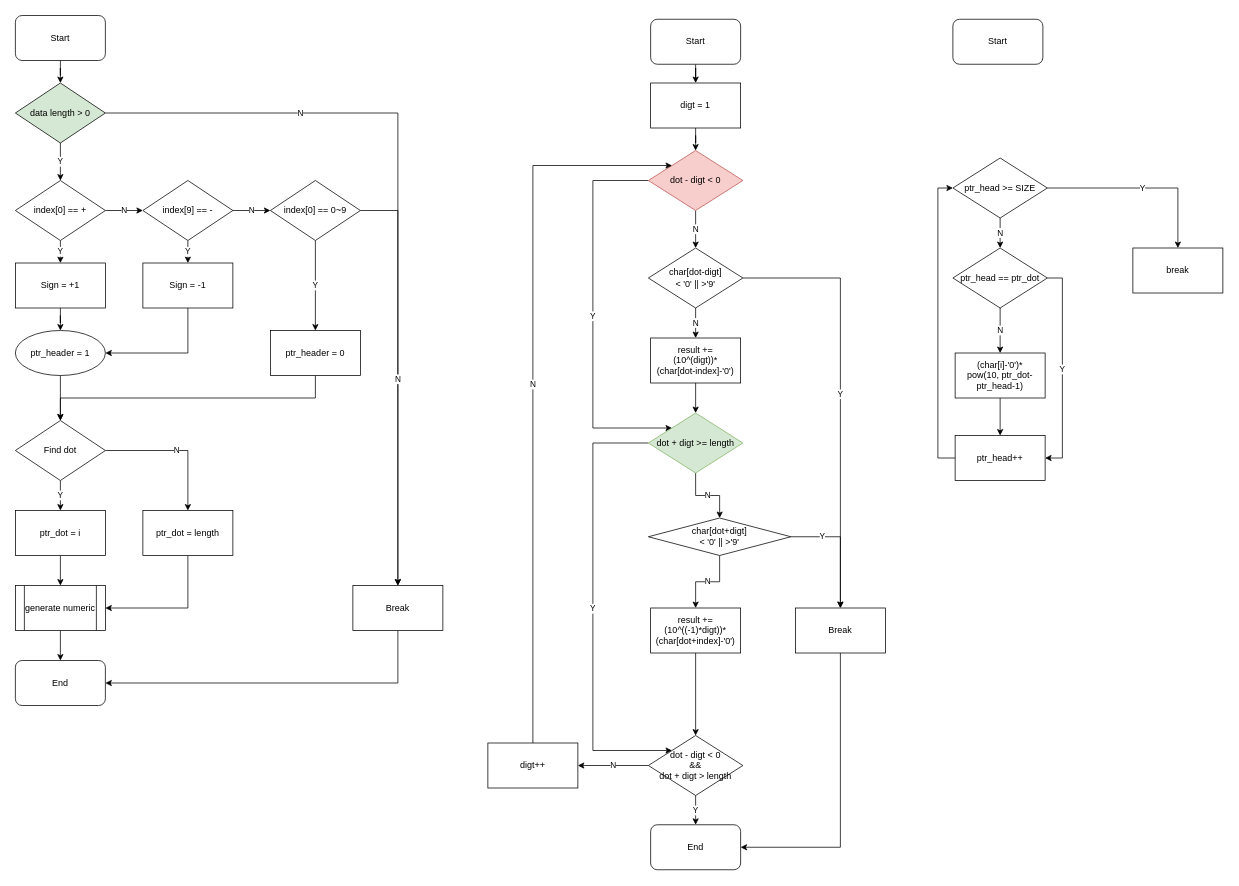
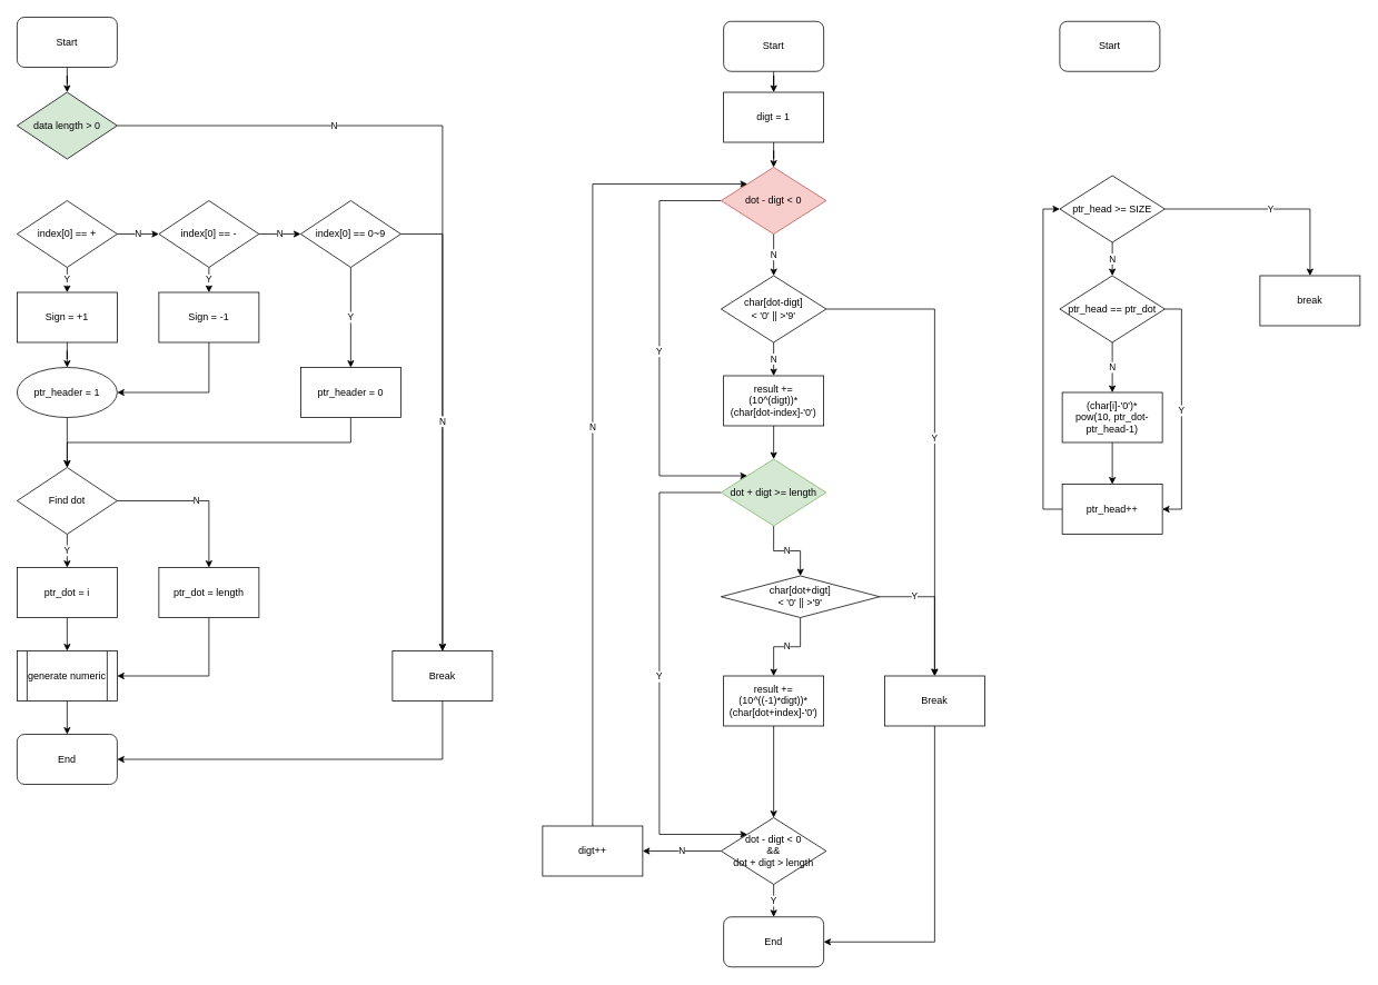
  <mxCell id="0" />
  <mxCell id="1" parent="0" />
  <mxCell id="2" value="" style="edgeStyle=orthogonalEdgeStyle;rounded=0;orthogonalLoop=1;jettySize=auto;html=1;" edge="1" parent="1" source="3" target="12"><mxGeometry relative="1" as="geometry" /></mxCell>
  <mxCell id="3" value="Start" style="rounded=1;whiteSpace=wrap;html=1;" vertex="1" parent="1"><mxGeometry x="20" y="20" width="120" height="60" as="geometry" /></mxCell>
  <mxCell id="4" value="End" style="rounded=1;whiteSpace=wrap;html=1;" vertex="1" parent="1"><mxGeometry x="20" y="880" width="120" height="60" as="geometry" /></mxCell>
  <mxCell id="5" value="Y" style="edgeStyle=orthogonalEdgeStyle;rounded=0;orthogonalLoop=1;jettySize=auto;html=1;" edge="1" parent="1" source="7" target="14"><mxGeometry relative="1" as="geometry" /></mxCell>
  <mxCell id="6" value="N" style="edgeStyle=orthogonalEdgeStyle;rounded=0;orthogonalLoop=1;jettySize=auto;html=1;exitX=1;exitY=0.5;exitDx=0;exitDy=0;entryX=0.5;entryY=0;entryDx=0;entryDy=0;" edge="1" parent="1" source="7" target="16"><mxGeometry relative="1" as="geometry" /></mxCell>
  <mxCell id="7" value="Find dot" style="rhombus;whiteSpace=wrap;html=1;" vertex="1" parent="1"><mxGeometry x="20" y="560" width="120" height="80" as="geometry" /></mxCell>
  <mxCell id="8" style="edgeStyle=orthogonalEdgeStyle;rounded=0;orthogonalLoop=1;jettySize=auto;html=1;exitX=0.5;exitY=1;exitDx=0;exitDy=0;entryX=1;entryY=0.5;entryDx=0;entryDy=0;" edge="1" parent="1" source="9" target="4"><mxGeometry relative="1" as="geometry" /></mxCell>
  <mxCell id="9" value="Break" style="rounded=0;whiteSpace=wrap;html=1;" vertex="1" parent="1"><mxGeometry x="470" y="780" width="120" height="60" as="geometry" /></mxCell>
  <mxCell id="10" value="N" style="edgeStyle=orthogonalEdgeStyle;rounded=0;orthogonalLoop=1;jettySize=auto;html=1;exitX=1;exitY=0.5;exitDx=0;exitDy=0;entryX=0.5;entryY=0;entryDx=0;entryDy=0;" edge="1" parent="1" source="12" target="9"><mxGeometry x="-0.493" relative="1" as="geometry"><mxPoint x="1" as="offset" /></mxGeometry></mxCell>
- <mxCell id="11" value="Y" style="edgeStyle=orthogonalEdgeStyle;rounded=0;orthogonalLoop=1;jettySize=auto;html=1;" edge="1" parent="1" source="12" target="19"><mxGeometry relative="1" as="geometry" /></mxCell>
  <mxCell id="12" value="data length &amp;gt; 0" style="rhombus;whiteSpace=wrap;html=1;fillColor=#d5e8d4;" vertex="1" parent="1"><mxGeometry x="20" y="110" width="120" height="80" as="geometry" /></mxCell>
  <mxCell id="13" style="edgeStyle=orthogonalEdgeStyle;rounded=0;orthogonalLoop=1;jettySize=auto;html=1;exitX=0.5;exitY=1;exitDx=0;exitDy=0;entryX=0.5;entryY=0;entryDx=0;entryDy=0;" edge="1" parent="1" source="14" target="28"><mxGeometry relative="1" as="geometry" /></mxCell>
  <mxCell id="14" value="ptr_dot = i" style="rounded=0;whiteSpace=wrap;html=1;" vertex="1" parent="1"><mxGeometry x="20" y="680" width="120" height="60" as="geometry" /></mxCell>
  <mxCell id="15" style="edgeStyle=orthogonalEdgeStyle;rounded=0;orthogonalLoop=1;jettySize=auto;html=1;exitX=0.5;exitY=1;exitDx=0;exitDy=0;entryX=1;entryY=0.5;entryDx=0;entryDy=0;" edge="1" parent="1" source="16" target="28"><mxGeometry relative="1" as="geometry" /></mxCell>
  <mxCell id="16" value="ptr_dot = length" style="rounded=0;whiteSpace=wrap;html=1;" vertex="1" parent="1"><mxGeometry x="190" y="680" width="120" height="60" as="geometry" /></mxCell>
  <mxCell id="17" value="N" style="edgeStyle=orthogonalEdgeStyle;rounded=0;orthogonalLoop=1;jettySize=auto;html=1;exitX=1;exitY=0.5;exitDx=0;exitDy=0;entryX=0;entryY=0.5;entryDx=0;entryDy=0;" edge="1" parent="1" source="19" target="22"><mxGeometry relative="1" as="geometry" /></mxCell>
  <mxCell id="18" value="Y" style="edgeStyle=orthogonalEdgeStyle;rounded=0;orthogonalLoop=1;jettySize=auto;html=1;exitX=0.5;exitY=1;exitDx=0;exitDy=0;entryX=0.5;entryY=0;entryDx=0;entryDy=0;" edge="1" parent="1" source="19" target="26"><mxGeometry relative="1" as="geometry" /></mxCell>
  <mxCell id="19" value="index[0] == +" style="rhombus;whiteSpace=wrap;html=1;" vertex="1" parent="1"><mxGeometry x="20" y="240" width="120" height="80" as="geometry" /></mxCell>
  <mxCell id="20" value="Y" style="edgeStyle=orthogonalEdgeStyle;rounded=0;orthogonalLoop=1;jettySize=auto;html=1;exitX=0.5;exitY=1;exitDx=0;exitDy=0;entryX=0.5;entryY=0;entryDx=0;entryDy=0;" edge="1" parent="1" source="22" target="24"><mxGeometry relative="1" as="geometry" /></mxCell>
  <mxCell id="21" value="N" style="edgeStyle=orthogonalEdgeStyle;rounded=0;orthogonalLoop=1;jettySize=auto;html=1;exitX=1;exitY=0.5;exitDx=0;exitDy=0;entryX=0;entryY=0.5;entryDx=0;entryDy=0;" edge="1" parent="1" source="22" target="36"><mxGeometry relative="1" as="geometry" /></mxCell>
- <mxCell id="22" value="index[9] == -" style="rhombus;whiteSpace=wrap;html=1;" vertex="1" parent="1"><mxGeometry x="190" y="240" width="120" height="80" as="geometry" /></mxCell>
+ <mxCell id="22" value="index[0] == -" style="rhombus;whiteSpace=wrap;html=1;" vertex="1" parent="1"><mxGeometry x="190" y="240" width="120" height="80" as="geometry" /></mxCell>
  <mxCell id="23" style="edgeStyle=orthogonalEdgeStyle;rounded=0;orthogonalLoop=1;jettySize=auto;html=1;exitX=0.5;exitY=1;exitDx=0;exitDy=0;entryX=1;entryY=0.5;entryDx=0;entryDy=0;" edge="1" parent="1" source="24" target="33"><mxGeometry relative="1" as="geometry" /></mxCell>
  <mxCell id="24" value="Sign = -1" style="rounded=0;whiteSpace=wrap;html=1;" vertex="1" parent="1"><mxGeometry x="190" y="350" width="120" height="60" as="geometry" /></mxCell>
  <mxCell id="25" value="" style="edgeStyle=orthogonalEdgeStyle;rounded=0;orthogonalLoop=1;jettySize=auto;html=1;" edge="1" parent="1" source="26" target="33"><mxGeometry relative="1" as="geometry" /></mxCell>
  <mxCell id="26" value="Sign = +1" style="rounded=0;whiteSpace=wrap;html=1;" vertex="1" parent="1"><mxGeometry x="20" y="350" width="120" height="60" as="geometry" /></mxCell>
  <mxCell id="27" value="" style="edgeStyle=orthogonalEdgeStyle;rounded=0;orthogonalLoop=1;jettySize=auto;html=1;" edge="1" parent="1" source="28" target="4"><mxGeometry relative="1" as="geometry" /></mxCell>
  <mxCell id="28" value="generate numeric" style="shape=process;whiteSpace=wrap;html=1;backgroundOutline=1;" vertex="1" parent="1"><mxGeometry x="20" y="780" width="120" height="60" as="geometry" /></mxCell>
  <mxCell id="29" value="" style="edgeStyle=orthogonalEdgeStyle;rounded=0;orthogonalLoop=1;jettySize=auto;html=1;" edge="1" parent="1" source="30" target="46"><mxGeometry relative="1" as="geometry" /></mxCell>
  <mxCell id="30" value="Start" style="rounded=1;whiteSpace=wrap;html=1;" vertex="1" parent="1"><mxGeometry x="867" y="25" width="120" height="60" as="geometry" /></mxCell>
  <mxCell id="31" value="End" style="rounded=1;whiteSpace=wrap;html=1;" vertex="1" parent="1"><mxGeometry x="867" y="1099" width="120" height="60" as="geometry" /></mxCell>
  <mxCell id="32" style="edgeStyle=orthogonalEdgeStyle;rounded=0;orthogonalLoop=1;jettySize=auto;html=1;exitX=0.5;exitY=1;exitDx=0;exitDy=0;entryX=0.5;entryY=0;entryDx=0;entryDy=0;" edge="1" parent="1" source="33" target="7"><mxGeometry relative="1" as="geometry" /></mxCell>
  <mxCell id="33" value="ptr_header = 1" style="ellipse;whiteSpace=wrap;html=1;" vertex="1" parent="1"><mxGeometry x="20" y="440" width="120" height="60" as="geometry" /></mxCell>
  <mxCell id="34" value="Y" style="edgeStyle=orthogonalEdgeStyle;rounded=0;orthogonalLoop=1;jettySize=auto;html=1;exitX=0.5;exitY=1;exitDx=0;exitDy=0;entryX=0.5;entryY=0;entryDx=0;entryDy=0;" edge="1" parent="1" source="36" target="63"><mxGeometry relative="1" as="geometry"><mxPoint x="80" y="560" as="targetPoint" /></mxGeometry></mxCell>
  <mxCell id="35" value="N" style="edgeStyle=orthogonalEdgeStyle;rounded=0;orthogonalLoop=1;jettySize=auto;html=1;exitX=1;exitY=0.5;exitDx=0;exitDy=0;entryX=0.5;entryY=0;entryDx=0;entryDy=0;" edge="1" parent="1" source="36" target="9"><mxGeometry relative="1" as="geometry" /></mxCell>
  <mxCell id="36" value="index[0] ==&amp;nbsp;0~9" style="rhombus;whiteSpace=wrap;html=1;" vertex="1" parent="1"><mxGeometry x="360" y="240" width="120" height="80" as="geometry" /></mxCell>
  <mxCell id="37" value="N" style="edgeStyle=orthogonalEdgeStyle;rounded=0;orthogonalLoop=1;jettySize=auto;html=1;" edge="1" parent="1" source="39" target="49"><mxGeometry relative="1" as="geometry" /></mxCell>
  <mxCell id="38" value="Y" style="edgeStyle=orthogonalEdgeStyle;rounded=0;orthogonalLoop=1;jettySize=auto;html=1;exitX=0;exitY=0.5;exitDx=0;exitDy=0;entryX=0;entryY=0;entryDx=0;entryDy=0;" edge="1" parent="1" source="39" target="42"><mxGeometry relative="1" as="geometry"><mxPoint x="790" y="340" as="targetPoint" /><Array as="points"><mxPoint x="790" y="240" /><mxPoint x="790" y="570" /></Array></mxGeometry></mxCell>
  <mxCell id="39" value="dot - digt &amp;lt; 0" style="rhombus;whiteSpace=wrap;html=1;fillColor=#f8cecc;strokeColor=#b85450;" vertex="1" parent="1"><mxGeometry x="864" y="200" width="126" height="80" as="geometry" /></mxCell>
  <mxCell id="40" value="N" style="edgeStyle=orthogonalEdgeStyle;rounded=0;orthogonalLoop=1;jettySize=auto;html=1;exitX=0.5;exitY=1;exitDx=0;exitDy=0;entryX=0.5;entryY=0;entryDx=0;entryDy=0;" edge="1" parent="1" source="42" target="52"><mxGeometry relative="1" as="geometry" /></mxCell>
  <mxCell id="41" value="Y" style="edgeStyle=orthogonalEdgeStyle;rounded=0;orthogonalLoop=1;jettySize=auto;html=1;exitX=0;exitY=0.5;exitDx=0;exitDy=0;entryX=0;entryY=0;entryDx=0;entryDy=0;" edge="1" parent="1" source="42" target="60"><mxGeometry relative="1" as="geometry"><mxPoint x="790" y="670" as="targetPoint" /><Array as="points"><mxPoint x="790" y="590" /><mxPoint x="790" y="1000" /></Array></mxGeometry></mxCell>
  <mxCell id="42" value="dot + digt &amp;gt;= length" style="rhombus;whiteSpace=wrap;html=1;fillColor=#d5e8d4;strokeColor=#82b366;" vertex="1" parent="1"><mxGeometry x="864" y="550" width="126" height="80" as="geometry" /></mxCell>
  <mxCell id="43" style="edgeStyle=orthogonalEdgeStyle;rounded=0;orthogonalLoop=1;jettySize=auto;html=1;exitX=0.5;exitY=1;exitDx=0;exitDy=0;entryX=0.5;entryY=0;entryDx=0;entryDy=0;" edge="1" parent="1" source="44" target="42"><mxGeometry relative="1" as="geometry" /></mxCell>
  <mxCell id="44" value="result +=&lt;br&gt;(10^(digt))*&lt;br&gt;(char[dot-index]-'0')" style="rounded=0;whiteSpace=wrap;html=1;" vertex="1" parent="1"><mxGeometry x="867" y="450" width="120" height="60" as="geometry" /></mxCell>
  <mxCell id="45" value="" style="edgeStyle=orthogonalEdgeStyle;rounded=0;orthogonalLoop=1;jettySize=auto;html=1;" edge="1" parent="1" source="46" target="39"><mxGeometry relative="1" as="geometry" /></mxCell>
  <mxCell id="46" value="digt = 1" style="rounded=0;whiteSpace=wrap;html=1;" vertex="1" parent="1"><mxGeometry x="867" y="110" width="120" height="60" as="geometry" /></mxCell>
  <mxCell id="47" value="Y" style="edgeStyle=orthogonalEdgeStyle;rounded=0;orthogonalLoop=1;jettySize=auto;html=1;exitX=1;exitY=0.5;exitDx=0;exitDy=0;entryX=0.5;entryY=0;entryDx=0;entryDy=0;" edge="1" parent="1" source="49" target="54"><mxGeometry relative="1" as="geometry" /></mxCell>
  <mxCell id="48" value="N" style="edgeStyle=orthogonalEdgeStyle;rounded=0;orthogonalLoop=1;jettySize=auto;html=1;exitX=0.5;exitY=1;exitDx=0;exitDy=0;entryX=0.5;entryY=0;entryDx=0;entryDy=0;" edge="1" parent="1" source="49" target="44"><mxGeometry relative="1" as="geometry" /></mxCell>
  <mxCell id="49" value="char[dot-digt] &lt;br&gt;&amp;lt; '0' || &amp;gt;'9'" style="rhombus;whiteSpace=wrap;html=1;" vertex="1" parent="1"><mxGeometry x="864" y="330" width="126" height="80" as="geometry" /></mxCell>
  <mxCell id="50" value="Y" style="edgeStyle=orthogonalEdgeStyle;rounded=0;orthogonalLoop=1;jettySize=auto;html=1;exitX=1;exitY=0.5;exitDx=0;exitDy=0;entryX=0.5;entryY=0;entryDx=0;entryDy=0;" edge="1" parent="1" source="52" target="54"><mxGeometry x="-0.476" relative="1" as="geometry"><mxPoint as="offset" /></mxGeometry></mxCell>
  <mxCell id="51" value="N" style="edgeStyle=orthogonalEdgeStyle;rounded=0;orthogonalLoop=1;jettySize=auto;html=1;exitX=0.5;exitY=1;exitDx=0;exitDy=0;entryX=0.5;entryY=0;entryDx=0;entryDy=0;" edge="1" parent="1" source="52" target="56"><mxGeometry relative="1" as="geometry" /></mxCell>
  <mxCell id="52" value="char[dot+digt] &lt;br&gt;&amp;lt; '0' || &amp;gt;'9'" style="rhombus;whiteSpace=wrap;html=1;" vertex="1" parent="1"><mxGeometry x="864" y="690" width="190" height="50" as="geometry" /></mxCell>
  <mxCell id="53" style="edgeStyle=orthogonalEdgeStyle;rounded=0;orthogonalLoop=1;jettySize=auto;html=1;exitX=0.5;exitY=1;exitDx=0;exitDy=0;entryX=1;entryY=0.5;entryDx=0;entryDy=0;" edge="1" parent="1" source="54" target="31"><mxGeometry relative="1" as="geometry" /></mxCell>
  <mxCell id="54" value="Break" style="rounded=0;whiteSpace=wrap;html=1;" vertex="1" parent="1"><mxGeometry x="1060" y="810" width="120" height="60" as="geometry" /></mxCell>
  <mxCell id="55" style="edgeStyle=orthogonalEdgeStyle;rounded=0;orthogonalLoop=1;jettySize=auto;html=1;exitX=0.5;exitY=1;exitDx=0;exitDy=0;entryX=0.5;entryY=0;entryDx=0;entryDy=0;" edge="1" parent="1" source="56" target="60"><mxGeometry relative="1" as="geometry"><mxPoint x="927" y="900" as="targetPoint" /></mxGeometry></mxCell>
  <mxCell id="56" value="result +=&lt;br&gt;(10^((-1)*digt))*&lt;br&gt;(char[dot+index]-'0')" style="rounded=0;whiteSpace=wrap;html=1;" vertex="1" parent="1"><mxGeometry x="867" y="810" width="120" height="60" as="geometry" /></mxCell>
  <mxCell id="57" value="N" style="edgeStyle=orthogonalEdgeStyle;rounded=0;orthogonalLoop=1;jettySize=auto;html=1;exitX=0.5;exitY=0;exitDx=0;exitDy=0;entryX=0;entryY=0;entryDx=0;entryDy=0;" edge="1" parent="1" source="61" target="39"><mxGeometry relative="1" as="geometry"><Array as="points"><mxPoint x="710" y="220" /></Array></mxGeometry></mxCell>
  <mxCell id="58" value="Y" style="edgeStyle=orthogonalEdgeStyle;rounded=0;orthogonalLoop=1;jettySize=auto;html=1;exitX=0.5;exitY=1;exitDx=0;exitDy=0;entryX=0.5;entryY=0;entryDx=0;entryDy=0;" edge="1" parent="1" source="60" target="31"><mxGeometry relative="1" as="geometry" /></mxCell>
  <mxCell id="59" value="N" style="edgeStyle=orthogonalEdgeStyle;rounded=0;orthogonalLoop=1;jettySize=auto;html=1;exitX=0;exitY=0.5;exitDx=0;exitDy=0;entryX=1;entryY=0.5;entryDx=0;entryDy=0;" edge="1" parent="1" source="60" target="61"><mxGeometry relative="1" as="geometry" /></mxCell>
  <mxCell id="60" value="dot - digt &amp;lt; 0&lt;br&gt;&amp;amp;&amp;amp;&lt;br&gt;dot + digt &amp;gt; length" style="rhombus;whiteSpace=wrap;html=1;" vertex="1" parent="1"><mxGeometry x="864" y="980" width="126" height="80" as="geometry" /></mxCell>
  <mxCell id="61" value="digt++" style="rounded=0;whiteSpace=wrap;html=1;" vertex="1" parent="1"><mxGeometry x="650" y="990" width="120" height="60" as="geometry" /></mxCell>
  <mxCell id="62" style="edgeStyle=orthogonalEdgeStyle;rounded=0;orthogonalLoop=1;jettySize=auto;html=1;exitX=0.5;exitY=1;exitDx=0;exitDy=0;entryX=0.5;entryY=0;entryDx=0;entryDy=0;" edge="1" parent="1" source="63" target="7"><mxGeometry relative="1" as="geometry" /></mxCell>
  <mxCell id="63" value="ptr_header = 0" style="rounded=0;whiteSpace=wrap;html=1;" vertex="1" parent="1"><mxGeometry x="360" y="440" width="120" height="60" as="geometry" /></mxCell>
  <mxCell id="64" value="Start" style="rounded=1;whiteSpace=wrap;html=1;" vertex="1" parent="1"><mxGeometry x="1270" y="25" width="120" height="60" as="geometry" /></mxCell>
  <mxCell id="65" value="Y" style="edgeStyle=orthogonalEdgeStyle;rounded=0;orthogonalLoop=1;jettySize=auto;html=1;exitX=1;exitY=0.5;exitDx=0;exitDy=0;entryX=0.5;entryY=0;entryDx=0;entryDy=0;" edge="1" parent="1" source="67" target="68"><mxGeometry relative="1" as="geometry" /></mxCell>
  <mxCell id="66" value="N" style="edgeStyle=orthogonalEdgeStyle;rounded=0;orthogonalLoop=1;jettySize=auto;html=1;exitX=0.5;exitY=1;exitDx=0;exitDy=0;entryX=0.5;entryY=0;entryDx=0;entryDy=0;" edge="1" parent="1" source="67" target="71"><mxGeometry relative="1" as="geometry" /></mxCell>
  <mxCell id="67" value="ptr_head &amp;gt;= SIZE" style="rhombus;whiteSpace=wrap;html=1;" vertex="1" parent="1"><mxGeometry x="1270" y="210" width="126" height="80" as="geometry" /></mxCell>
  <mxCell id="68" value="break" style="rounded=0;whiteSpace=wrap;html=1;" vertex="1" parent="1"><mxGeometry x="1510" y="330" width="120" height="60" as="geometry" /></mxCell>
  <mxCell id="69" value="Y" style="edgeStyle=orthogonalEdgeStyle;rounded=0;orthogonalLoop=1;jettySize=auto;html=1;exitX=1;exitY=0.5;exitDx=0;exitDy=0;entryX=1;entryY=0.5;entryDx=0;entryDy=0;" edge="1" parent="1" source="71" target="75"><mxGeometry relative="1" as="geometry" /></mxCell>
  <mxCell id="70" value="N" style="edgeStyle=orthogonalEdgeStyle;rounded=0;orthogonalLoop=1;jettySize=auto;html=1;exitX=0.5;exitY=1;exitDx=0;exitDy=0;entryX=0.5;entryY=0;entryDx=0;entryDy=0;" edge="1" parent="1" source="71" target="73"><mxGeometry relative="1" as="geometry" /></mxCell>
  <mxCell id="71" value="ptr_head == ptr_dot" style="rhombus;whiteSpace=wrap;html=1;" vertex="1" parent="1"><mxGeometry x="1270" y="330" width="126" height="80" as="geometry" /></mxCell>
  <mxCell id="72" style="edgeStyle=orthogonalEdgeStyle;rounded=0;orthogonalLoop=1;jettySize=auto;html=1;exitX=0.5;exitY=1;exitDx=0;exitDy=0;entryX=0.5;entryY=0;entryDx=0;entryDy=0;" edge="1" parent="1" source="73" target="75"><mxGeometry relative="1" as="geometry" /></mxCell>
  <mxCell id="73" value="(char[i]-'0')*&lt;br&gt;pow(10, ptr_dot-ptr_head-1)" style="rounded=0;whiteSpace=wrap;html=1;" vertex="1" parent="1"><mxGeometry x="1273" y="470" width="120" height="60" as="geometry" /></mxCell>
  <mxCell id="74" style="edgeStyle=orthogonalEdgeStyle;rounded=0;orthogonalLoop=1;jettySize=auto;html=1;exitX=0;exitY=0.5;exitDx=0;exitDy=0;entryX=0;entryY=0.5;entryDx=0;entryDy=0;" edge="1" parent="1" source="75" target="67"><mxGeometry relative="1" as="geometry" /></mxCell>
  <mxCell id="75" value="ptr_head++" style="rounded=0;whiteSpace=wrap;html=1;" vertex="1" parent="1"><mxGeometry x="1273" y="580" width="120" height="60" as="geometry" /></mxCell>
